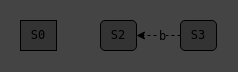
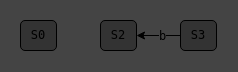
  <mxCell id="0" />
  <mxCell id="1" parent="0" />
- <mxCell id="2" value="&lt;div style=&quot;&quot;&gt;S0&lt;/div&gt;" style="whiteSpace=wrap;html=1;fontFamily=monospace;align=center;spacing=7;verticalAlign=middle;spacingTop=0;fillColor=#333333;rounded=0;" vertex="1" parent="1"><mxGeometry x="20" y="20" width="36" height="30" as="geometry" /></mxCell>
+ <mxCell id="2" value="&lt;div style=&quot;&quot;&gt;S0&lt;/div&gt;" style="rounded=1;whiteSpace=wrap;html=1;fontFamily=monospace;align=center;spacing=7;verticalAlign=middle;spacingTop=0;fillColor=#333333;" vertex="1" parent="1"><mxGeometry x="20" y="20" width="36" height="30" as="geometry" /></mxCell>
  <mxCell id="3" value="&lt;div style=&quot;&quot;&gt;S2&lt;/div&gt;" style="rounded=1;whiteSpace=wrap;html=1;fontFamily=monospace;align=center;spacing=7;verticalAlign=middle;spacingTop=0;fillColor=#333333;strokeColor=default;fontSize=12;fontColor=default;" vertex="1" parent="1"><mxGeometry x="100" y="20" width="36" height="30" as="geometry" /></mxCell>
- <mxCell id="4" style="edgeStyle=orthogonalEdgeStyle;rounded=0;orthogonalLoop=1;jettySize=auto;html=1;fontFamily=monospace;fontSize=12;fontColor=default;labelBackgroundColor=#444444;resizable=0;dashed=1;" edge="1" parent="1" source="6" target="3"><mxGeometry relative="1" as="geometry" /></mxCell>
+ <mxCell id="4" style="edgeStyle=orthogonalEdgeStyle;rounded=0;orthogonalLoop=1;jettySize=auto;html=1;fontFamily=monospace;fontSize=12;fontColor=default;labelBackgroundColor=#444444;resizable=0;" edge="1" parent="1" source="6" target="3"><mxGeometry relative="1" as="geometry" /></mxCell>
  <mxCell id="5" value="b" style="edgeLabel;html=1;align=center;verticalAlign=middle;resizable=0;points=[];rounded=0;strokeColor=default;spacing=10;fontFamily=monospace;fontSize=12;fontColor=default;labelBackgroundColor=#444444;fillColor=default;gradientColor=none;" vertex="1" connectable="0" parent="4"><mxGeometry x="-0.182" y="2" relative="1" as="geometry"><mxPoint x="-1" y="-2" as="offset" /></mxGeometry></mxCell>
  <mxCell id="6" value="&lt;div style=&quot;&quot;&gt;S3&lt;/div&gt;" style="rounded=1;whiteSpace=wrap;html=1;fontFamily=monospace;align=center;spacing=7;verticalAlign=middle;spacingTop=0;fillColor=#333333;strokeColor=default;fontSize=12;fontColor=default;" vertex="1" parent="1"><mxGeometry x="180" y="20" width="36" height="30" as="geometry" /></mxCell>
